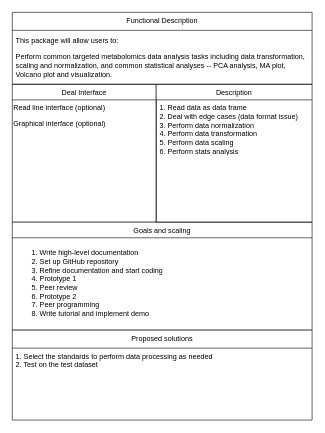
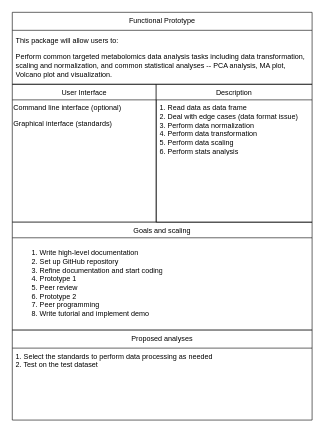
  <mxCell id="0" />
  <mxCell id="1" parent="0" />
- <mxCell id="2" value="Deal Interface" style="swimlane;fontStyle=0;align=center;verticalAlign=top;childLayout=stackLayout;horizontal=1;startSize=26;horizontalStack=0;resizeParent=1;resizeLast=0;collapsible=1;marginBottom=0;rounded=0;shadow=0;strokeWidth=1;" parent="1" vertex="1"><mxGeometry x="20" y="140" width="240" height="230" as="geometry"><mxRectangle x="130" y="380" width="160" height="26" as="alternateBounds" /></mxGeometry></mxCell>
- <mxCell id="3" value="Read line interface (optional)" style="text;align=left;verticalAlign=top;spacingLeft=0;spacingRight=4;overflow=hidden;rotatable=0;points=[[0,0.5],[1,0.5]];portConstraint=eastwest;" parent="2" vertex="1"><mxGeometry y="26" width="240" height="26" as="geometry" /></mxCell>
- <mxCell id="4" value="Graphical interface (optional)" style="text;strokeColor=none;fillColor=none;align=left;verticalAlign=top;rounded=0;" parent="2" vertex="1"><mxGeometry y="52" width="240" height="30" as="geometry" /></mxCell>
+ <mxCell id="2" value="User Interface" style="swimlane;fontStyle=0;align=center;verticalAlign=top;childLayout=stackLayout;horizontal=1;startSize=26;horizontalStack=0;resizeParent=1;resizeLast=0;collapsible=1;marginBottom=0;rounded=0;shadow=0;strokeWidth=1;" parent="1" vertex="1"><mxGeometry x="20" y="140" width="240" height="230" as="geometry"><mxRectangle x="130" y="380" width="160" height="26" as="alternateBounds" /></mxGeometry></mxCell>
+ <mxCell id="3" value="Command line interface (optional)" style="text;align=left;verticalAlign=top;spacingLeft=0;spacingRight=4;overflow=hidden;rotatable=0;points=[[0,0.5],[1,0.5]];portConstraint=eastwest;" parent="2" vertex="1"><mxGeometry y="26" width="240" height="26" as="geometry" /></mxCell>
+ <mxCell id="4" value="Graphical interface (standards)" style="text;strokeColor=none;fillColor=none;align=left;verticalAlign=top;rounded=0;" parent="2" vertex="1"><mxGeometry y="52" width="240" height="30" as="geometry" /></mxCell>
  <mxCell id="5" value="Goals and scaling" style="swimlane;fontStyle=0;align=center;verticalAlign=top;childLayout=stackLayout;horizontal=1;startSize=26;horizontalStack=0;resizeParent=1;resizeLast=0;collapsible=1;marginBottom=0;rounded=0;shadow=0;strokeWidth=1;" parent="1" vertex="1"><mxGeometry x="20" y="370" width="500" height="180" as="geometry"><mxRectangle x="340" y="380" width="170" height="26" as="alternateBounds" /></mxGeometry></mxCell>
  <mxCell id="6" value="&lt;ol&gt;&lt;li&gt;Write high-level documentation&lt;/li&gt;&lt;li&gt;Set up GitHub repository&lt;/li&gt;&lt;li&gt;Refine documentation and start coding&lt;/li&gt;&lt;li&gt;Prototype 1&lt;/li&gt;&lt;li&gt;Peer review&lt;/li&gt;&lt;li&gt;Prototype 2&lt;/li&gt;&lt;li&gt;Peer programming&lt;/li&gt;&lt;li&gt;Write tutorial and implement demo&lt;/li&gt;&lt;/ol&gt;" style="text;strokeColor=none;fillColor=none;align=left;verticalAlign=top;spacingLeft=4;spacingRight=4;overflow=hidden;points=[[0,0.5],[1,0.5]];portConstraint=eastwest;rotatable=0;whiteSpace=wrap;html=1;" parent="5" vertex="1"><mxGeometry y="26" width="500" height="154" as="geometry" /></mxCell>
  <mxCell id="7" value="Description" style="swimlane;fontStyle=0;align=center;verticalAlign=top;childLayout=stackLayout;horizontal=1;startSize=26;horizontalStack=0;resizeParent=1;resizeLast=0;collapsible=1;marginBottom=0;rounded=0;shadow=0;strokeWidth=1;" parent="1" vertex="1"><mxGeometry x="260" y="140" width="260" height="230" as="geometry"><mxRectangle x="550" y="140" width="160" height="26" as="alternateBounds" /></mxGeometry></mxCell>
  <mxCell id="8" value="1. Read data as data frame&lt;br&gt;2. Deal with edge cases (data format issue)&lt;br&gt;3. Perform data normalization&lt;br&gt;4. Perform data transformation&lt;br&gt;5. Perform data scaling&lt;br&gt;6. Perform stats analysis" style="text;align=left;verticalAlign=top;spacingLeft=4;spacingRight=4;overflow=hidden;rotatable=0;points=[[0,0.5],[1,0.5]];portConstraint=eastwest;html=1;whiteSpace=wrap;" parent="7" vertex="1"><mxGeometry y="26" width="260" height="204" as="geometry" /></mxCell>
- <mxCell id="9" value="Proposed solutions" style="swimlane;fontStyle=0;childLayout=stackLayout;horizontal=1;startSize=30;horizontalStack=0;resizeParent=1;resizeParentMax=0;resizeLast=0;collapsible=1;marginBottom=0;whiteSpace=wrap;html=1;verticalAlign=top;" parent="1" vertex="1"><mxGeometry x="20" y="550" width="500" height="150" as="geometry" /></mxCell>
+ <mxCell id="9" value="Proposed analyses" style="swimlane;fontStyle=0;childLayout=stackLayout;horizontal=1;startSize=30;horizontalStack=0;resizeParent=1;resizeParentMax=0;resizeLast=0;collapsible=1;marginBottom=0;whiteSpace=wrap;html=1;verticalAlign=top;" parent="1" vertex="1"><mxGeometry x="20" y="550" width="500" height="150" as="geometry" /></mxCell>
  <mxCell id="10" value="1. Select the standards to perform data processing as needed&lt;br&gt;2. Test on the test dataset" style="text;strokeColor=none;fillColor=none;align=left;verticalAlign=top;spacingLeft=4;spacingRight=4;overflow=hidden;points=[[0,0.5],[1,0.5]];portConstraint=eastwest;rotatable=0;html=1;whiteSpace=wrap;" parent="9" vertex="1"><mxGeometry y="30" width="500" height="120" as="geometry" /></mxCell>
- <mxCell id="11" value="Functional Description" style="swimlane;fontStyle=0;childLayout=stackLayout;horizontal=1;startSize=30;horizontalStack=0;resizeParent=1;resizeParentMax=0;resizeLast=0;collapsible=1;marginBottom=0;whiteSpace=wrap;html=1;movable=1;resizable=1;rotatable=1;deletable=1;editable=1;connectable=1;locked=0;" parent="1" vertex="1"><mxGeometry x="20" y="20" width="500" height="120" as="geometry" /></mxCell>
+ <mxCell id="11" value="Functional Prototype" style="swimlane;fontStyle=0;childLayout=stackLayout;horizontal=1;startSize=30;horizontalStack=0;resizeParent=1;resizeParentMax=0;resizeLast=0;collapsible=1;marginBottom=0;whiteSpace=wrap;html=1;movable=1;resizable=1;rotatable=1;deletable=1;editable=1;connectable=1;locked=0;" parent="1" vertex="1"><mxGeometry x="20" y="20" width="500" height="120" as="geometry" /></mxCell>
  <mxCell id="12" value="This package will allow users to:&lt;br&gt;&lt;br&gt;Perform common targeted metabolomics data analysis tasks including data transformation, scaling and normalization, and common statistical analyses -- PCA analysis, MA plot, Volcano plot and visualization." style="text;strokeColor=none;fillColor=none;align=left;verticalAlign=middle;spacingLeft=4;spacingRight=4;overflow=hidden;points=[[0,0.5],[1,0.5]];portConstraint=eastwest;rotatable=1;whiteSpace=wrap;html=1;movable=1;resizable=1;deletable=1;editable=1;connectable=1;" parent="11" vertex="1"><mxGeometry y="30" width="500" height="90" as="geometry" /></mxCell>
